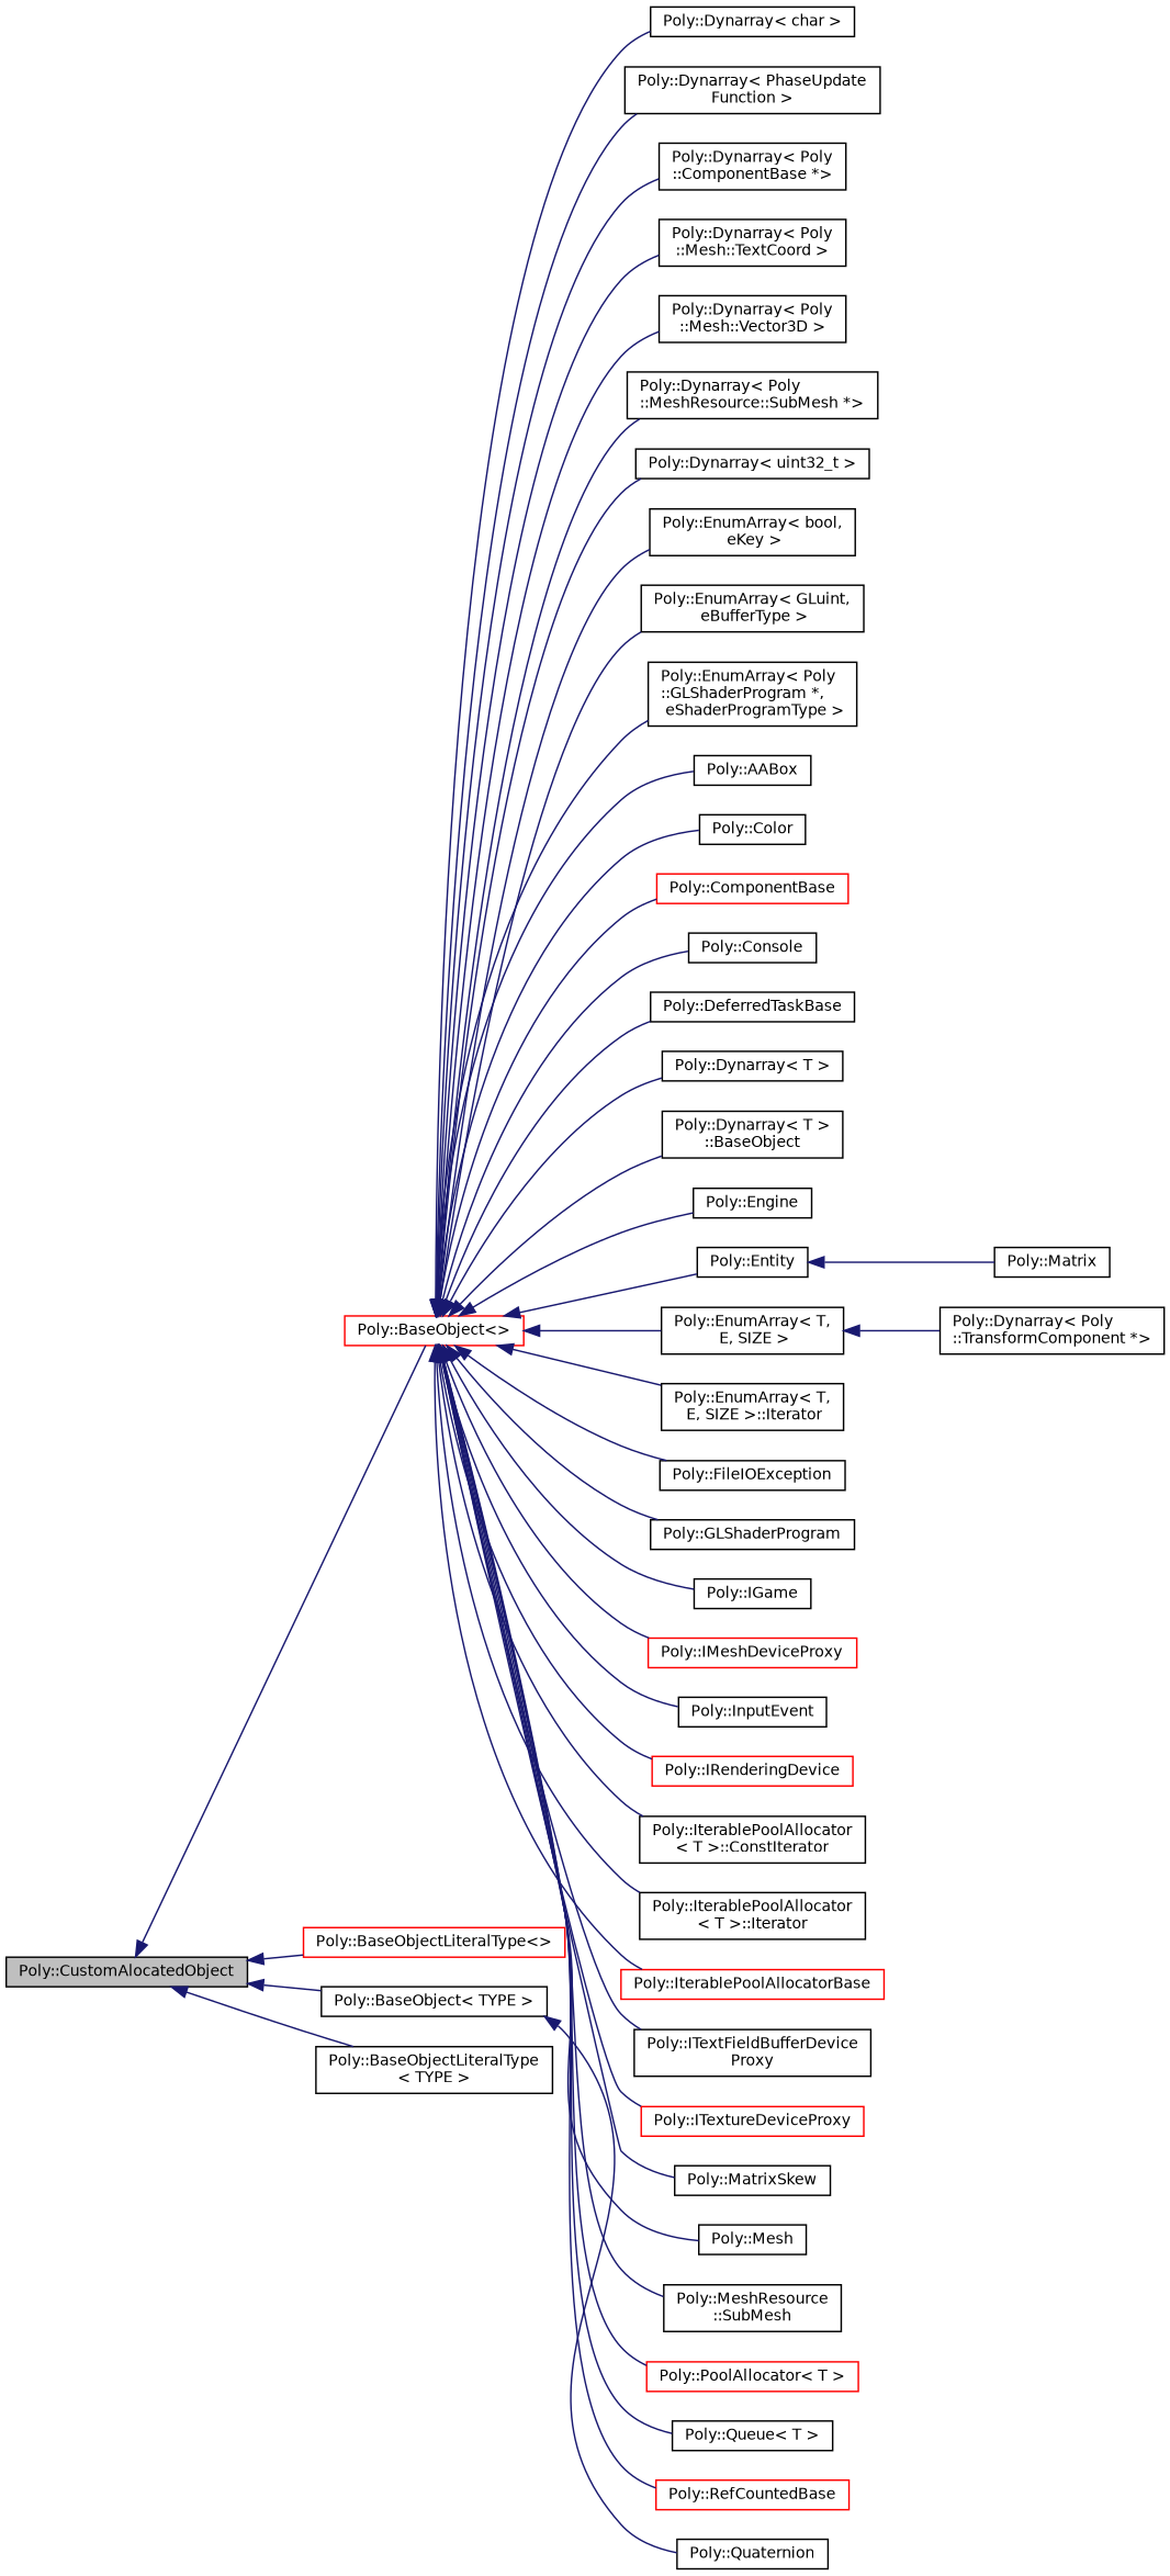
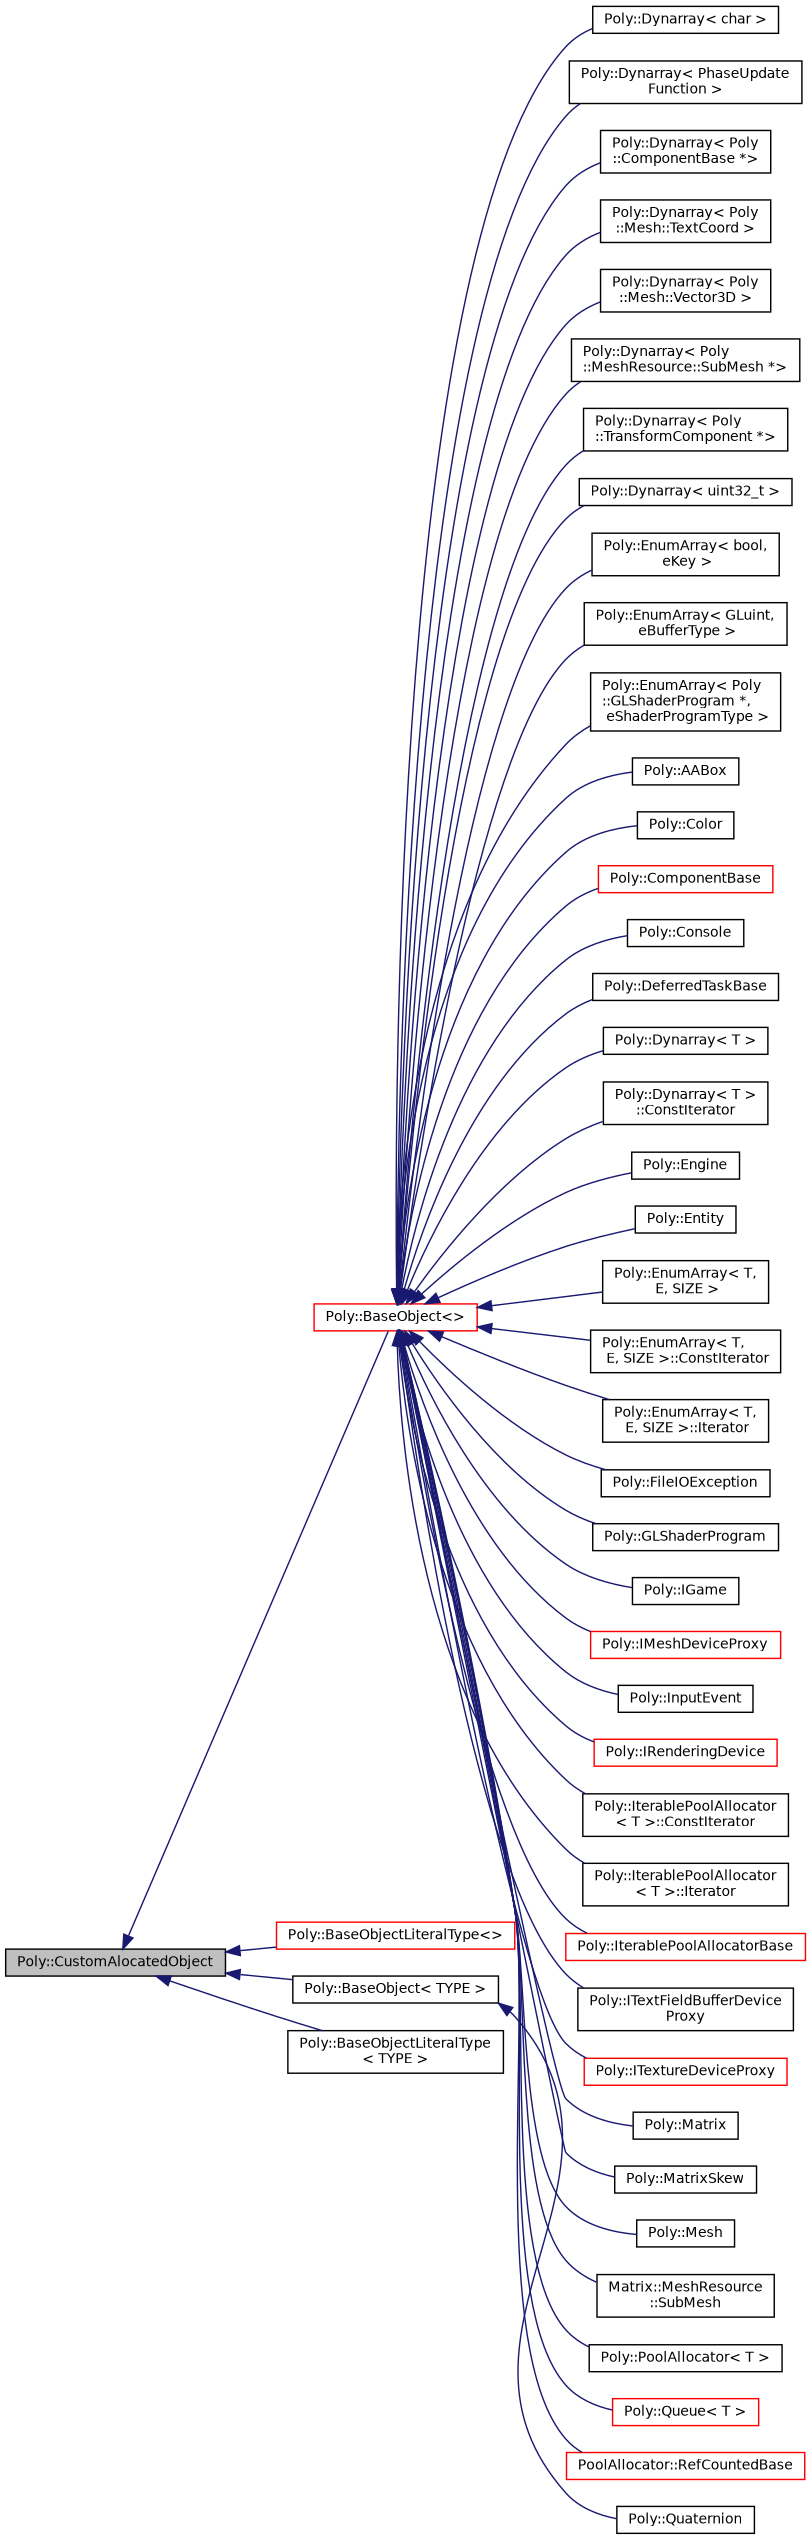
  digraph {
    rankdir=LR
    node [color=black fillcolor=white fontname=Helvetica fontsize=10 shape=record style=filled]
    edge [color=midnightblue dir=back fontname=Helvetica fontsize=10 labelfontname=Helvetica labelfontsize=10 style=solid]
    n1 [fillcolor=grey75 fontcolor=black height=0.2 label="Poly::CustomAlocatedObject" width=0.4]
    n2 [color=red height=0.2 label="Poly::BaseObject\<\>" width=0.4]
    n3 [color=red height=0.2 label="Poly::BaseObjectLiteralType\<\>" width=0.4]
    n4 [height=0.2 label="Poly::BaseObject\< TYPE \>" width=0.4]
    n5 [height=0.2 label="Poly::BaseObjectLiteralType\l\< TYPE \>" width=0.4]
    n6 [height=0.2 label="Poly::Dynarray\< char \>" width=0.4]
    n7 [height=0.2 label="Poly::Dynarray\< PhaseUpdate\lFunction \>" width=0.4]
    n8 [height=0.2 label="Poly::Dynarray\< Poly\l::ComponentBase *\>" width=0.4]
    n9 [height=0.2 label="Poly::Dynarray\< Poly\l::Mesh::TextCoord \>" width=0.4]
    n10 [height=0.2 label="Poly::Dynarray\< Poly\l::Mesh::Vector3D \>" width=0.4]
    n11 [height=0.2 label="Poly::Dynarray\< Poly\l::MeshResource::SubMesh *\>" width=0.4]
    n12 [height=0.2 label="Poly::Dynarray\< Poly\l::TransformComponent *\>" width=0.4]
    n13 [height=0.2 label="Poly::Dynarray\< uint32_t \>" width=0.4]
    n14 [height=0.2 label="Poly::EnumArray\< bool,\l eKey \>" width=0.4]
    n15 [height=0.2 label="Poly::EnumArray\< GLuint,\l eBufferType \>" width=0.4]
    n16 [height=0.2 label="Poly::EnumArray\< Poly\l::GLShaderProgram *,\l eShaderProgramType \>" width=0.4]
    n17 [height=0.2 label="Poly::AABox" width=0.4]
    n18 [height=0.2 label="Poly::Color" width=0.4]
    n19 [color=red height=0.2 label="Poly::ComponentBase" width=0.4]
    n20 [height=0.2 label="Poly::Console" width=0.4]
    n21 [height=0.2 label="Poly::DeferredTaskBase" width=0.4]
    n22 [height=0.2 label="Poly::Dynarray\< T \>" width=0.4]
-   n23 [height=0.2 label="Poly::Dynarray\< T \>\l::BaseObject" width=0.4]
+   n23 [height=0.2 label="Poly::Dynarray\< T \>\l::ConstIterator" width=0.4]
    n24 [height=0.2 label="Poly::Engine" width=0.4]
    n25 [height=0.2 label="Poly::Entity" width=0.4]
    n26 [height=0.2 label="Poly::EnumArray\< T,\l E, SIZE \>" width=0.4]
+   n27 [height=0.2 label="Poly::EnumArray\< T,\l E, SIZE \>::ConstIterator" width=0.4]
    n28 [height=0.2 label="Poly::EnumArray\< T,\l E, SIZE \>::Iterator" width=0.4]
    n29 [height=0.2 label="Poly::FileIOException" width=0.4]
    n30 [height=0.2 label="Poly::GLShaderProgram" width=0.4]
    n31 [height=0.2 label="Poly::IGame" width=0.4]
    n32 [color=red height=0.2 label="Poly::IMeshDeviceProxy" width=0.4]
    n33 [height=0.2 label="Poly::InputEvent" width=0.4]
    n34 [color=red height=0.2 label="Poly::IRenderingDevice" width=0.4]
    n35 [height=0.2 label="Poly::IterablePoolAllocator\l\< T \>::ConstIterator" width=0.4]
    n36 [height=0.2 label="Poly::IterablePoolAllocator\l\< T \>::Iterator" width=0.4]
    n37 [color=red height=0.2 label="Poly::IterablePoolAllocatorBase" width=0.4]
    n38 [height=0.2 label="Poly::ITextFieldBufferDevice\lProxy" width=0.4]
    n39 [color=red height=0.2 label="Poly::ITextureDeviceProxy" width=0.4]
    n40 [height=0.2 label="Poly::Matrix" width=0.4]
    n41 [height=0.2 label="Poly::MatrixSkew" width=0.4]
    n42 [height=0.2 label="Poly::Mesh" width=0.4]
-   n43 [height=0.2 label="Poly::MeshResource\l::SubMesh" width=0.4]
-   n44 [color=red height=0.2 label="Poly::PoolAllocator\< T \>" width=0.4]
-   n45 [height=0.2 label="Poly::Queue\< T \>" width=0.4]
-   n46 [color=red height=0.2 label="Poly::RefCountedBase" width=0.4]
+   n43 [height=0.2 label="Matrix::MeshResource\l::SubMesh" width=0.4]
+   n44 [height=0.2 label="Poly::PoolAllocator\< T \>" width=0.4]
+   n45 [color=red height=0.2 label="Poly::Queue\< T \>" width=0.4]
+   n46 [color=red height=0.2 label="PoolAllocator::RefCountedBase" width=0.4]
    n47 [height=0.2 label="Poly::Quaternion" width=0.4]
    n1 -> n2
    n1 -> n3
    n1 -> n4
    n1 -> n5
    n2 -> n6
    n2 -> n7
    n2 -> n8
    n2 -> n9
    n2 -> n10
    n2 -> n11
-   n26 -> n12
+   n2 -> n12
    n2 -> n13
    n2 -> n14
    n2 -> n15
    n2 -> n16
    n2 -> n17
    n2 -> n18
    n2 -> n19
    n2 -> n20
    n2 -> n21
    n2 -> n22
    n2 -> n23
    n2 -> n24
    n2 -> n25
    n2 -> n26
+   n2 -> n27
    n2 -> n28
    n2 -> n29
    n2 -> n30
    n2 -> n31
    n2 -> n32
    n2 -> n33
    n2 -> n34
    n2 -> n35
    n2 -> n36
    n2 -> n37
    n2 -> n38
    n2 -> n39
-   n25 -> n40
+   n2 -> n40
    n2 -> n41
    n2 -> n42
    n2 -> n43
    n2 -> n44
    n2 -> n45
    n2 -> n46
    n4 -> n47
  }
